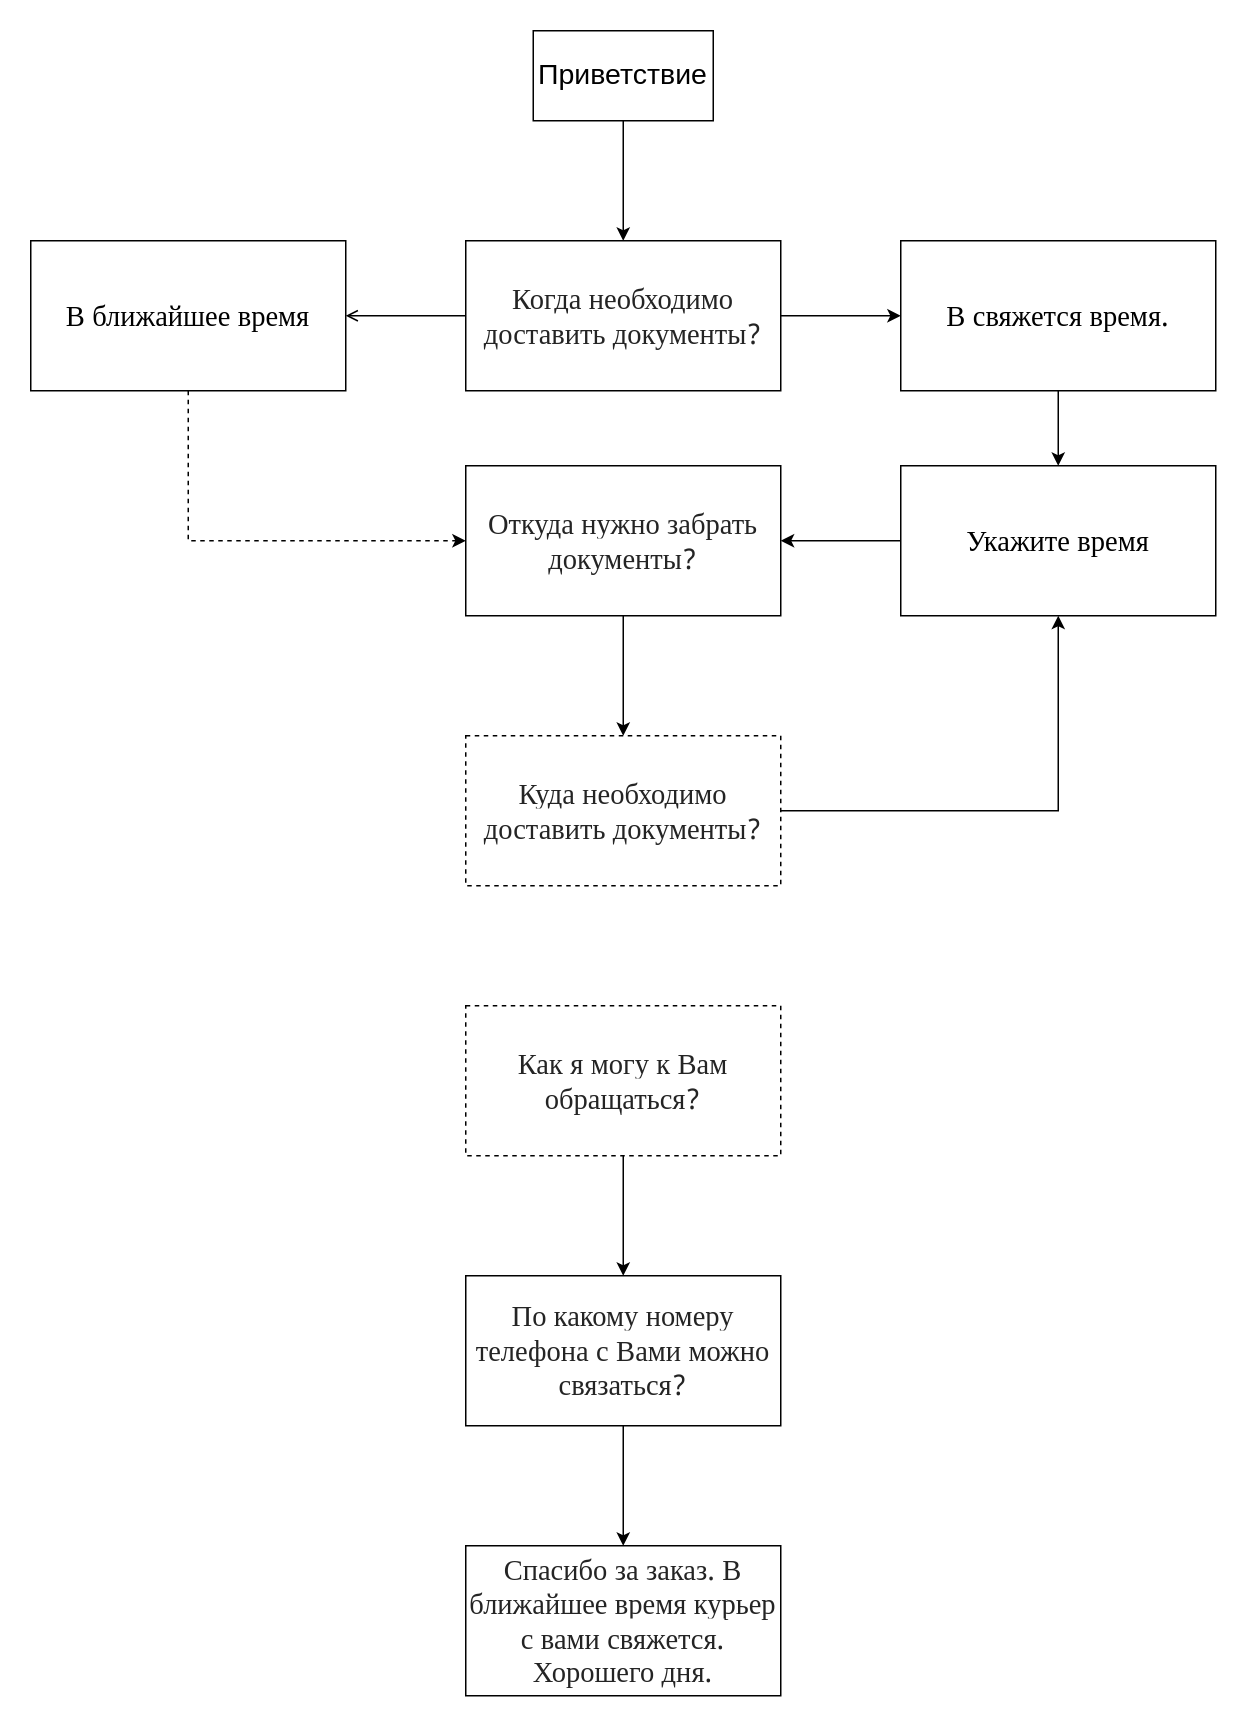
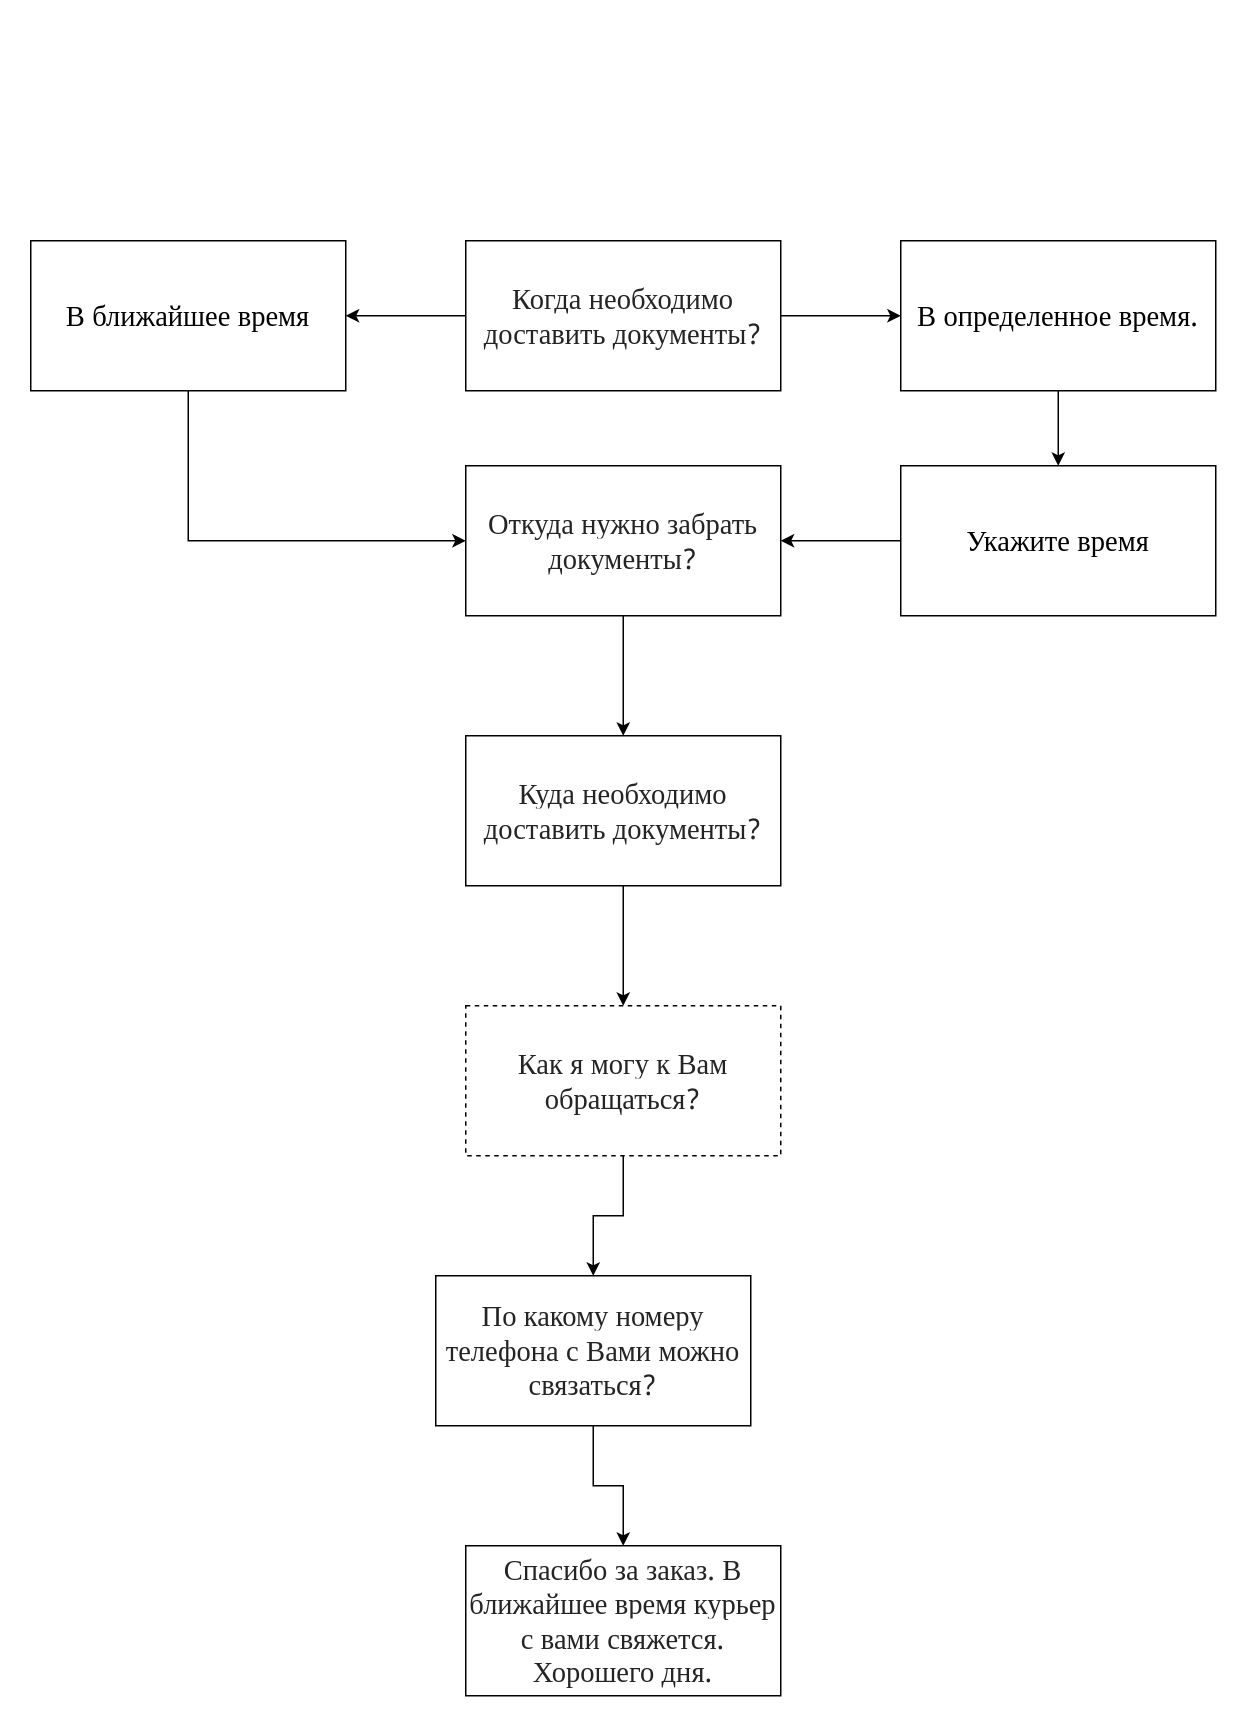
  <mxCell id="0" />
  <mxCell id="1" parent="0" />
- <mxCell id="2" value="" style="edgeStyle=orthogonalEdgeStyle;rounded=0;orthogonalLoop=1;jettySize=auto;html=1;" edge="1" parent="1" source="3" target="6"><mxGeometry relative="1" as="geometry" /></mxCell>
- <mxCell id="3" value="&lt;font style=&quot;font-size: 19px&quot;&gt;Приветствие&lt;/font&gt;" style="rounded=0;whiteSpace=wrap;html=1;" vertex="1" parent="1"><mxGeometry x="355" y="20" width="120" height="60" as="geometry" /></mxCell>
  <mxCell id="4" value="" style="edgeStyle=orthogonalEdgeStyle;rounded=0;orthogonalLoop=1;jettySize=auto;html=1;" edge="1" parent="1" source="6" target="8"><mxGeometry relative="1" as="geometry" /></mxCell>
- <mxCell id="5" value="" style="edgeStyle=orthogonalEdgeStyle;rounded=0;orthogonalLoop=1;jettySize=auto;html=1;endArrow=open;" edge="1" parent="1" source="6" target="10"><mxGeometry relative="1" as="geometry" /></mxCell>
+ <mxCell id="5" value="" style="edgeStyle=orthogonalEdgeStyle;rounded=0;orthogonalLoop=1;jettySize=auto;html=1;" edge="1" parent="1" source="6" target="10"><mxGeometry relative="1" as="geometry" /></mxCell>
  <mxCell id="6" value="&lt;span style=&quot;color: rgba(0 , 0 , 0 , 0.86) ; font-family: &amp;#34;pt serif&amp;#34; , &amp;#34;noto sans armenian&amp;#34; , &amp;#34;noto sans bengali&amp;#34; , &amp;#34;noto sans cherokee&amp;#34; , &amp;#34;noto sans devanagari&amp;#34; , &amp;#34;noto sans ethiopic&amp;#34; , &amp;#34;noto sans georgian&amp;#34; , &amp;#34;noto sans hebrew&amp;#34; , &amp;#34;noto sans kannada&amp;#34; , &amp;#34;noto sans khmer&amp;#34; , &amp;#34;noto sans lao&amp;#34; , &amp;#34;noto sans osmanya&amp;#34; , &amp;#34;noto sans tamil&amp;#34; , &amp;#34;noto sans telugu&amp;#34; , &amp;#34;noto sans thai&amp;#34; , serif ; font-size: 19px ; text-align: left ; background-color: rgb(255 , 255 , 255)&quot;&gt;Когда необходимо доставить документы?&lt;/span&gt;" style="rounded=0;whiteSpace=wrap;html=1;" vertex="1" parent="1"><mxGeometry x="310" y="160" width="210" height="100" as="geometry" /></mxCell>
  <mxCell id="7" value="" style="edgeStyle=orthogonalEdgeStyle;rounded=0;orthogonalLoop=1;jettySize=auto;html=1;" edge="1" parent="1" source="8" target="12"><mxGeometry relative="1" as="geometry" /></mxCell>
- <mxCell id="8" value="&lt;div style=&quot;text-align: left&quot;&gt;&lt;font face=&quot;pt serif, noto sans armenian, noto sans bengali, noto sans cherokee, noto sans devanagari, noto sans ethiopic, noto sans georgian, noto sans hebrew, noto sans kannada, noto sans khmer, noto sans lao, noto sans osmanya, noto sans tamil, noto sans telugu, noto sans thai, serif&quot;&gt;&lt;span style=&quot;font-size: 19px ; background-color: rgb(255 , 255 , 255)&quot;&gt;В свяжется время.&lt;/span&gt;&lt;/font&gt;&lt;/div&gt;" style="rounded=0;whiteSpace=wrap;html=1;" vertex="1" parent="1"><mxGeometry x="600" y="160" width="210" height="100" as="geometry" /></mxCell>
- <mxCell id="9" style="edgeStyle=orthogonalEdgeStyle;rounded=0;orthogonalLoop=1;jettySize=auto;html=1;entryX=0;entryY=0.5;entryDx=0;entryDy=0;dashed=1;" edge="1" parent="1" source="10" target="14"><mxGeometry relative="1" as="geometry"><mxPoint x="125" y="370" as="targetPoint" /><Array as="points"><mxPoint x="125" y="360" /></Array></mxGeometry></mxCell>
+ <mxCell id="8" value="&lt;div style=&quot;text-align: left&quot;&gt;&lt;font face=&quot;pt serif, noto sans armenian, noto sans bengali, noto sans cherokee, noto sans devanagari, noto sans ethiopic, noto sans georgian, noto sans hebrew, noto sans kannada, noto sans khmer, noto sans lao, noto sans osmanya, noto sans tamil, noto sans telugu, noto sans thai, serif&quot;&gt;&lt;span style=&quot;font-size: 19px ; background-color: rgb(255 , 255 , 255)&quot;&gt;В определенное время.&lt;/span&gt;&lt;/font&gt;&lt;/div&gt;" style="rounded=0;whiteSpace=wrap;html=1;" vertex="1" parent="1"><mxGeometry x="600" y="160" width="210" height="100" as="geometry" /></mxCell>
+ <mxCell id="9" style="edgeStyle=orthogonalEdgeStyle;rounded=0;orthogonalLoop=1;jettySize=auto;html=1;entryX=0;entryY=0.5;entryDx=0;entryDy=0;" edge="1" parent="1" source="10" target="14"><mxGeometry relative="1" as="geometry"><mxPoint x="125" y="370" as="targetPoint" /><Array as="points"><mxPoint x="125" y="360" /></Array></mxGeometry></mxCell>
  <mxCell id="10" value="&lt;div style=&quot;text-align: left&quot;&gt;&lt;font face=&quot;pt serif, noto sans armenian, noto sans bengali, noto sans cherokee, noto sans devanagari, noto sans ethiopic, noto sans georgian, noto sans hebrew, noto sans kannada, noto sans khmer, noto sans lao, noto sans osmanya, noto sans tamil, noto sans telugu, noto sans thai, serif&quot;&gt;&lt;span style=&quot;font-size: 19px ; background-color: rgb(255 , 255 , 255)&quot;&gt;В ближайшее время&lt;/span&gt;&lt;/font&gt;&lt;/div&gt;" style="rounded=0;whiteSpace=wrap;html=1;" vertex="1" parent="1"><mxGeometry x="20" y="160" width="210" height="100" as="geometry" /></mxCell>
  <mxCell id="11" value="" style="edgeStyle=orthogonalEdgeStyle;rounded=0;orthogonalLoop=1;jettySize=auto;html=1;" edge="1" parent="1" source="12" target="14"><mxGeometry relative="1" as="geometry" /></mxCell>
  <mxCell id="12" value="&lt;div style=&quot;text-align: left&quot;&gt;&lt;font face=&quot;pt serif, noto sans armenian, noto sans bengali, noto sans cherokee, noto sans devanagari, noto sans ethiopic, noto sans georgian, noto sans hebrew, noto sans kannada, noto sans khmer, noto sans lao, noto sans osmanya, noto sans tamil, noto sans telugu, noto sans thai, serif&quot;&gt;&lt;span style=&quot;font-size: 19px ; background-color: rgb(255 , 255 , 255)&quot;&gt;Укажите время&lt;/span&gt;&lt;/font&gt;&lt;/div&gt;" style="rounded=0;whiteSpace=wrap;html=1;" vertex="1" parent="1"><mxGeometry x="600" y="310" width="210" height="100" as="geometry" /></mxCell>
  <mxCell id="13" value="" style="edgeStyle=orthogonalEdgeStyle;rounded=0;orthogonalLoop=1;jettySize=auto;html=1;" edge="1" parent="1" source="14" target="16"><mxGeometry relative="1" as="geometry" /></mxCell>
  <mxCell id="14" value="&lt;div&gt;&lt;span style=&quot;color: rgba(0 , 0 , 0 , 0.86) ; font-family: &amp;#34;pt serif&amp;#34; , &amp;#34;noto sans armenian&amp;#34; , &amp;#34;noto sans bengali&amp;#34; , &amp;#34;noto sans cherokee&amp;#34; , &amp;#34;noto sans devanagari&amp;#34; , &amp;#34;noto sans ethiopic&amp;#34; , &amp;#34;noto sans georgian&amp;#34; , &amp;#34;noto sans hebrew&amp;#34; , &amp;#34;noto sans kannada&amp;#34; , &amp;#34;noto sans khmer&amp;#34; , &amp;#34;noto sans lao&amp;#34; , &amp;#34;noto sans osmanya&amp;#34; , &amp;#34;noto sans tamil&amp;#34; , &amp;#34;noto sans telugu&amp;#34; , &amp;#34;noto sans thai&amp;#34; , serif ; font-size: 19px ; background-color: rgb(255 , 255 , 255)&quot;&gt;Откуда нужно забрать документы?&lt;/span&gt;&lt;br&gt;&lt;/div&gt;" style="rounded=0;whiteSpace=wrap;html=1;" vertex="1" parent="1"><mxGeometry x="310" y="310" width="210" height="100" as="geometry" /></mxCell>
- <mxCell id="15" value="" style="edgeStyle=orthogonalEdgeStyle;rounded=0;orthogonalLoop=1;jettySize=auto;html=1;" edge="1" parent="1" source="16" target="12"><mxGeometry relative="1" as="geometry" /></mxCell>
- <mxCell id="16" value="&lt;div&gt;&lt;span style=&quot;color: rgba(0 , 0 , 0 , 0.86) ; font-family: &amp;#34;pt serif&amp;#34; , &amp;#34;noto sans armenian&amp;#34; , &amp;#34;noto sans bengali&amp;#34; , &amp;#34;noto sans cherokee&amp;#34; , &amp;#34;noto sans devanagari&amp;#34; , &amp;#34;noto sans ethiopic&amp;#34; , &amp;#34;noto sans georgian&amp;#34; , &amp;#34;noto sans hebrew&amp;#34; , &amp;#34;noto sans kannada&amp;#34; , &amp;#34;noto sans khmer&amp;#34; , &amp;#34;noto sans lao&amp;#34; , &amp;#34;noto sans osmanya&amp;#34; , &amp;#34;noto sans tamil&amp;#34; , &amp;#34;noto sans telugu&amp;#34; , &amp;#34;noto sans thai&amp;#34; , serif ; font-size: 19px ; text-align: left ; background-color: rgb(255 , 255 , 255)&quot;&gt;Куда необходимо доставить документы?&lt;/span&gt;&lt;br&gt;&lt;/div&gt;" style="rounded=0;whiteSpace=wrap;html=1;dashed=1;" vertex="1" parent="1"><mxGeometry x="310" y="490" width="210" height="100" as="geometry" /></mxCell>
+ <mxCell id="15" value="" style="edgeStyle=orthogonalEdgeStyle;rounded=0;orthogonalLoop=1;jettySize=auto;html=1;" edge="1" parent="1" source="16" target="18"><mxGeometry relative="1" as="geometry" /></mxCell>
+ <mxCell id="16" value="&lt;div&gt;&lt;span style=&quot;color: rgba(0 , 0 , 0 , 0.86) ; font-family: &amp;#34;pt serif&amp;#34; , &amp;#34;noto sans armenian&amp;#34; , &amp;#34;noto sans bengali&amp;#34; , &amp;#34;noto sans cherokee&amp;#34; , &amp;#34;noto sans devanagari&amp;#34; , &amp;#34;noto sans ethiopic&amp;#34; , &amp;#34;noto sans georgian&amp;#34; , &amp;#34;noto sans hebrew&amp;#34; , &amp;#34;noto sans kannada&amp;#34; , &amp;#34;noto sans khmer&amp;#34; , &amp;#34;noto sans lao&amp;#34; , &amp;#34;noto sans osmanya&amp;#34; , &amp;#34;noto sans tamil&amp;#34; , &amp;#34;noto sans telugu&amp;#34; , &amp;#34;noto sans thai&amp;#34; , serif ; font-size: 19px ; text-align: left ; background-color: rgb(255 , 255 , 255)&quot;&gt;Куда необходимо доставить документы?&lt;/span&gt;&lt;br&gt;&lt;/div&gt;" style="rounded=0;whiteSpace=wrap;html=1;" vertex="1" parent="1"><mxGeometry x="310" y="490" width="210" height="100" as="geometry" /></mxCell>
  <mxCell id="17" value="" style="edgeStyle=orthogonalEdgeStyle;rounded=0;orthogonalLoop=1;jettySize=auto;html=1;" edge="1" parent="1" source="18" target="20"><mxGeometry relative="1" as="geometry" /></mxCell>
  <mxCell id="18" value="&lt;div&gt;&lt;span style=&quot;color: rgba(0 , 0 , 0 , 0.86) ; font-family: &amp;#34;pt serif&amp;#34; , &amp;#34;noto sans armenian&amp;#34; , &amp;#34;noto sans bengali&amp;#34; , &amp;#34;noto sans cherokee&amp;#34; , &amp;#34;noto sans devanagari&amp;#34; , &amp;#34;noto sans ethiopic&amp;#34; , &amp;#34;noto sans georgian&amp;#34; , &amp;#34;noto sans hebrew&amp;#34; , &amp;#34;noto sans kannada&amp;#34; , &amp;#34;noto sans khmer&amp;#34; , &amp;#34;noto sans lao&amp;#34; , &amp;#34;noto sans osmanya&amp;#34; , &amp;#34;noto sans tamil&amp;#34; , &amp;#34;noto sans telugu&amp;#34; , &amp;#34;noto sans thai&amp;#34; , serif ; font-size: 19px ; text-align: left ; background-color: rgb(255 , 255 , 255)&quot;&gt;Как я могу к Вам обращаться?&lt;/span&gt;&lt;br&gt;&lt;/div&gt;" style="rounded=0;whiteSpace=wrap;html=1;dashed=1;" vertex="1" parent="1"><mxGeometry x="310" y="670" width="210" height="100" as="geometry" /></mxCell>
  <mxCell id="19" value="" style="edgeStyle=orthogonalEdgeStyle;rounded=0;orthogonalLoop=1;jettySize=auto;html=1;" edge="1" parent="1" source="20" target="21"><mxGeometry relative="1" as="geometry" /></mxCell>
- <mxCell id="20" value="&lt;div&gt;&lt;span style=&quot;color: rgba(0 , 0 , 0 , 0.86) ; font-family: &amp;#34;pt serif&amp;#34; , &amp;#34;noto sans armenian&amp;#34; , &amp;#34;noto sans bengali&amp;#34; , &amp;#34;noto sans cherokee&amp;#34; , &amp;#34;noto sans devanagari&amp;#34; , &amp;#34;noto sans ethiopic&amp;#34; , &amp;#34;noto sans georgian&amp;#34; , &amp;#34;noto sans hebrew&amp;#34; , &amp;#34;noto sans kannada&amp;#34; , &amp;#34;noto sans khmer&amp;#34; , &amp;#34;noto sans lao&amp;#34; , &amp;#34;noto sans osmanya&amp;#34; , &amp;#34;noto sans tamil&amp;#34; , &amp;#34;noto sans telugu&amp;#34; , &amp;#34;noto sans thai&amp;#34; , serif ; font-size: 19px ; text-align: left ; background-color: rgb(255 , 255 , 255)&quot;&gt;По какому номеру телефона с Вами можно связаться?&lt;/span&gt;&lt;br&gt;&lt;/div&gt;" style="rounded=0;whiteSpace=wrap;html=1;" vertex="1" parent="1"><mxGeometry x="310" y="850" width="210" height="100" as="geometry" /></mxCell>
+ <mxCell id="20" value="&lt;div&gt;&lt;span style=&quot;color: rgba(0 , 0 , 0 , 0.86) ; font-family: &amp;#34;pt serif&amp;#34; , &amp;#34;noto sans armenian&amp;#34; , &amp;#34;noto sans bengali&amp;#34; , &amp;#34;noto sans cherokee&amp;#34; , &amp;#34;noto sans devanagari&amp;#34; , &amp;#34;noto sans ethiopic&amp;#34; , &amp;#34;noto sans georgian&amp;#34; , &amp;#34;noto sans hebrew&amp;#34; , &amp;#34;noto sans kannada&amp;#34; , &amp;#34;noto sans khmer&amp;#34; , &amp;#34;noto sans lao&amp;#34; , &amp;#34;noto sans osmanya&amp;#34; , &amp;#34;noto sans tamil&amp;#34; , &amp;#34;noto sans telugu&amp;#34; , &amp;#34;noto sans thai&amp;#34; , serif ; font-size: 19px ; text-align: left ; background-color: rgb(255 , 255 , 255)&quot;&gt;По какому номеру телефона с Вами можно связаться?&lt;/span&gt;&lt;br&gt;&lt;/div&gt;" style="rounded=0;whiteSpace=wrap;html=1;" vertex="1" parent="1"><mxGeometry x="290" y="850" width="210" height="100" as="geometry" /></mxCell>
  <mxCell id="21" value="&lt;div&gt;&lt;span style=&quot;color: rgba(0 , 0 , 0 , 0.86) ; font-family: &amp;#34;pt serif&amp;#34; , &amp;#34;noto sans armenian&amp;#34; , &amp;#34;noto sans bengali&amp;#34; , &amp;#34;noto sans cherokee&amp;#34; , &amp;#34;noto sans devanagari&amp;#34; , &amp;#34;noto sans ethiopic&amp;#34; , &amp;#34;noto sans georgian&amp;#34; , &amp;#34;noto sans hebrew&amp;#34; , &amp;#34;noto sans kannada&amp;#34; , &amp;#34;noto sans khmer&amp;#34; , &amp;#34;noto sans lao&amp;#34; , &amp;#34;noto sans osmanya&amp;#34; , &amp;#34;noto sans tamil&amp;#34; , &amp;#34;noto sans telugu&amp;#34; , &amp;#34;noto sans thai&amp;#34; , serif ; font-size: 19px ; text-align: left ; background-color: rgb(255 , 255 , 255)&quot;&gt;Спасибо за заказ. В ближайшее время курьер с вами свяжется. Хорошего дня.&lt;/span&gt;&lt;br&gt;&lt;/div&gt;" style="rounded=0;whiteSpace=wrap;html=1;" vertex="1" parent="1"><mxGeometry x="310" y="1030" width="210" height="100" as="geometry" /></mxCell>
